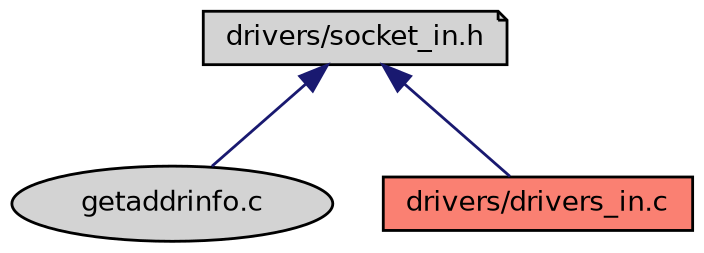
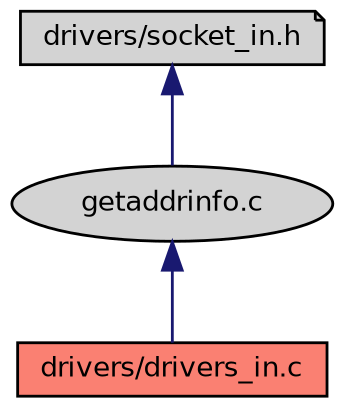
  digraph {
    node [color=black fillcolor=lightgrey fontname=Helvetica fontsize=10 style=filled]
    edge [color=midnightblue dir=back fontname=Helvetica fontsize=10 labelfontname=Helvetica labelfontsize=10 style=solid]
    n1 [fontcolor=black height=0.2 label="drivers/socket_in.h" shape=note width=0.4]
    n2 [height=0.2 label="getaddrinfo.c" shape=ellipse width=0.4]
    n3 [fillcolor=salmon height=0.2 label="drivers/drivers_in.c" shape=box width=0.4]
    n1 -> n2
-   n1 -> n3
+   n2 -> n3
  }
